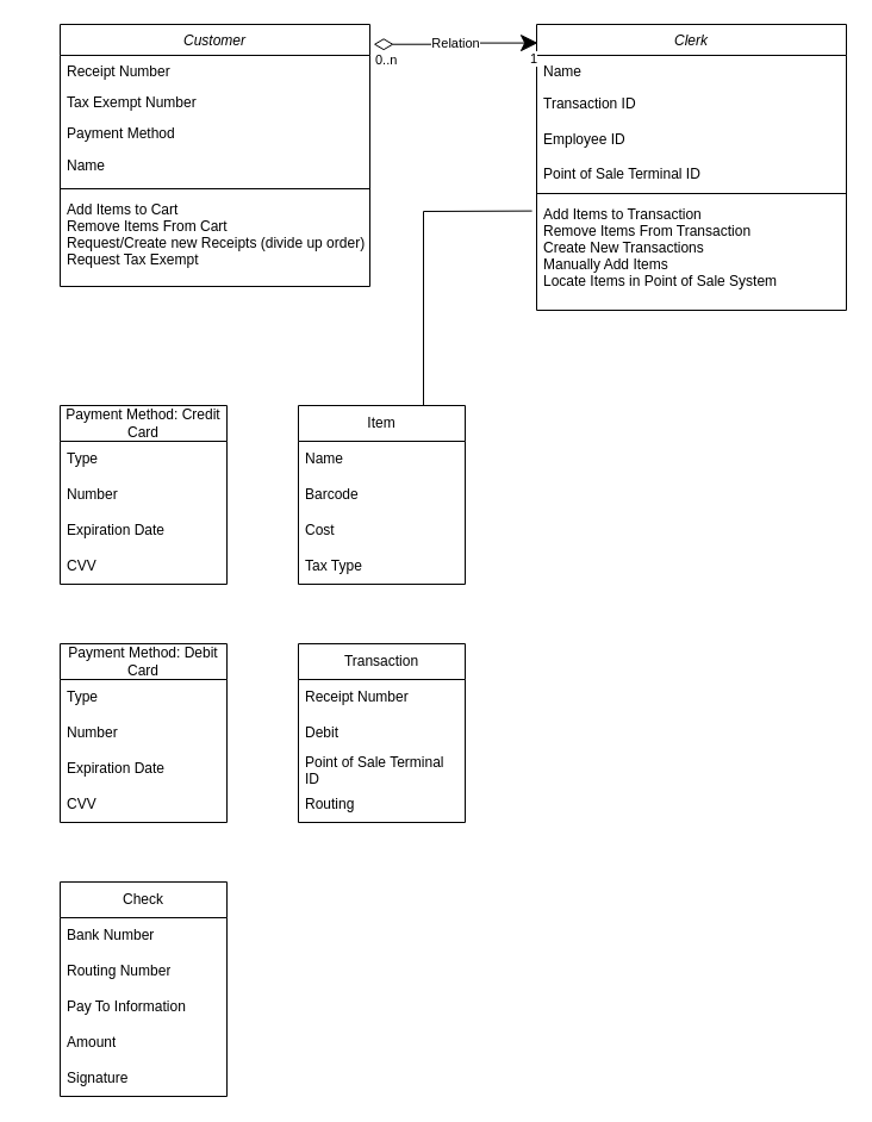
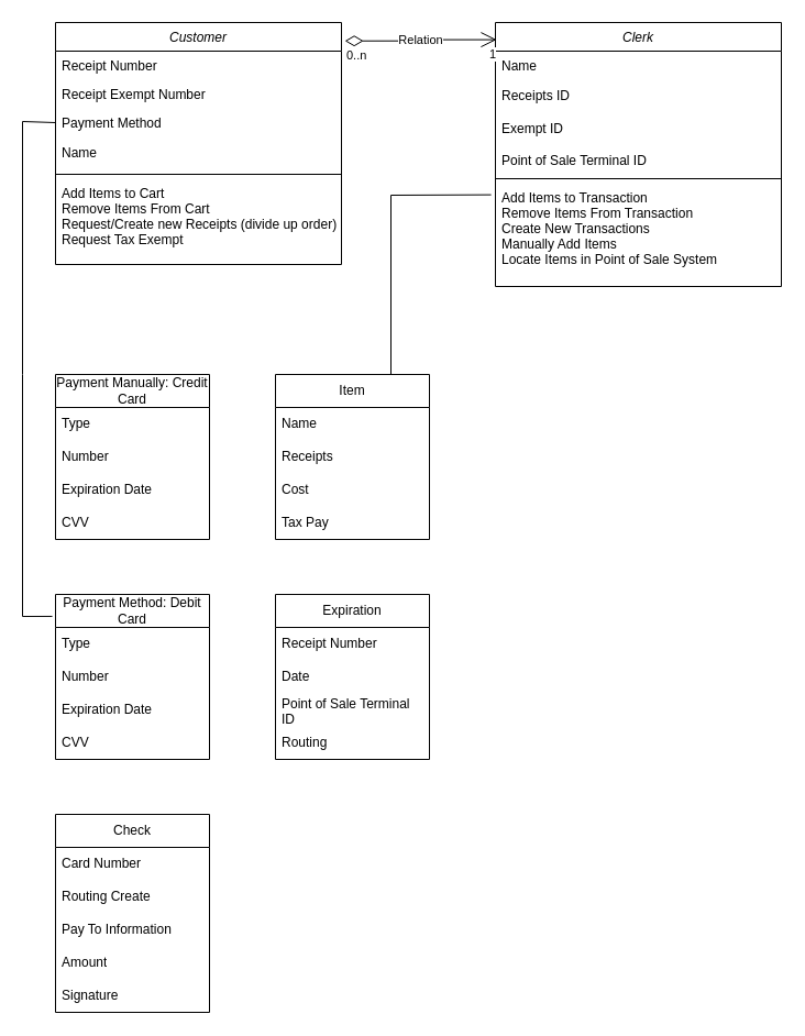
  <mxCell id="0" />
  <mxCell id="1" parent="0" />
  <mxCell id="2" value="Customer" style="swimlane;fontStyle=2;align=center;verticalAlign=top;childLayout=stackLayout;horizontal=1;startSize=26;horizontalStack=0;resizeParent=1;resizeLast=0;collapsible=1;marginBottom=0;rounded=0;shadow=0;strokeWidth=1;" vertex="1" parent="1"><mxGeometry x="50" y="20" width="260" height="220" as="geometry"><mxRectangle x="230" y="140" width="160" height="26" as="alternateBounds" /></mxGeometry></mxCell>
  <mxCell id="3" value="Receipt Number  " style="text;align=left;verticalAlign=top;spacingLeft=4;spacingRight=4;overflow=hidden;rotatable=0;points=[[0,0.5],[1,0.5]];portConstraint=eastwest;" vertex="1" parent="2"><mxGeometry y="26" width="260" height="26" as="geometry" /></mxCell>
- <mxCell id="4" value="Tax Exempt Number&#10;" style="text;align=left;verticalAlign=top;spacingLeft=4;spacingRight=4;overflow=hidden;rotatable=0;points=[[0,0.5],[1,0.5]];portConstraint=eastwest;rounded=0;shadow=0;html=0;" vertex="1" parent="2"><mxGeometry y="52" width="260" height="26" as="geometry" /></mxCell>
+ <mxCell id="4" value="Receipt Exempt Number&#10;" style="text;align=left;verticalAlign=top;spacingLeft=4;spacingRight=4;overflow=hidden;rotatable=0;points=[[0,0.5],[1,0.5]];portConstraint=eastwest;rounded=0;shadow=0;html=0;" vertex="1" parent="2"><mxGeometry y="52" width="260" height="26" as="geometry" /></mxCell>
  <mxCell id="5" value="Payment Method" style="text;align=left;verticalAlign=top;spacingLeft=4;spacingRight=4;overflow=hidden;rotatable=0;points=[[0,0.5],[1,0.5]];portConstraint=eastwest;rounded=0;shadow=0;html=0;" vertex="1" parent="2"><mxGeometry y="78" width="260" height="26" as="geometry" /></mxCell>
  <mxCell id="6" value="Name" style="text;strokeColor=none;fillColor=none;align=left;verticalAlign=middle;spacingLeft=4;spacingRight=4;overflow=hidden;points=[[0,0.5],[1,0.5]];portConstraint=eastwest;rotatable=0;whiteSpace=wrap;html=1;" vertex="1" parent="2"><mxGeometry y="104" width="260" height="30" as="geometry" /></mxCell>
  <mxCell id="7" value="" style="line;html=1;strokeWidth=1;align=left;verticalAlign=middle;spacingTop=-1;spacingLeft=3;spacingRight=3;rotatable=0;labelPosition=right;points=[];portConstraint=eastwest;" vertex="1" parent="2"><mxGeometry y="134" width="260" height="8" as="geometry" /></mxCell>
  <mxCell id="8" value="Add Items to Cart&#10;Remove Items From Cart&#10;Request/Create new Receipts (divide up order)&#10;Request Tax Exempt" style="text;align=left;verticalAlign=top;spacingLeft=4;spacingRight=4;overflow=hidden;rotatable=0;points=[[0,0.5],[1,0.5]];portConstraint=eastwest;" vertex="1" parent="2"><mxGeometry y="142" width="260" height="78" as="geometry" /></mxCell>
  <mxCell id="9" value="Clerk" style="swimlane;fontStyle=2;align=center;verticalAlign=top;childLayout=stackLayout;horizontal=1;startSize=26;horizontalStack=0;resizeParent=1;resizeLast=0;collapsible=1;marginBottom=0;rounded=0;shadow=0;strokeWidth=1;" vertex="1" parent="1"><mxGeometry x="450" y="20" width="260" height="240" as="geometry"><mxRectangle x="230" y="140" width="160" height="26" as="alternateBounds" /></mxGeometry></mxCell>
  <mxCell id="10" value="Name" style="text;align=left;verticalAlign=top;spacingLeft=4;spacingRight=4;overflow=hidden;rotatable=0;points=[[0,0.5],[1,0.5]];portConstraint=eastwest;" vertex="1" parent="9"><mxGeometry y="26" width="260" height="26" as="geometry" /></mxCell>
- <mxCell id="11" value="Transaction ID" style="text;strokeColor=none;fillColor=none;align=left;verticalAlign=middle;spacingLeft=4;spacingRight=4;overflow=hidden;points=[[0,0.5],[1,0.5]];portConstraint=eastwest;rotatable=0;whiteSpace=wrap;html=1;" vertex="1" parent="9"><mxGeometry y="52" width="260" height="30" as="geometry" /></mxCell>
- <mxCell id="12" value="Employee ID" style="text;strokeColor=none;fillColor=none;align=left;verticalAlign=middle;spacingLeft=4;spacingRight=4;overflow=hidden;points=[[0,0.5],[1,0.5]];portConstraint=eastwest;rotatable=0;whiteSpace=wrap;html=1;" vertex="1" parent="9"><mxGeometry y="82" width="260" height="30" as="geometry" /></mxCell>
+ <mxCell id="11" value="Receipts ID" style="text;strokeColor=none;fillColor=none;align=left;verticalAlign=middle;spacingLeft=4;spacingRight=4;overflow=hidden;points=[[0,0.5],[1,0.5]];portConstraint=eastwest;rotatable=0;whiteSpace=wrap;html=1;" vertex="1" parent="9"><mxGeometry y="52" width="260" height="30" as="geometry" /></mxCell>
+ <mxCell id="12" value="Exempt ID" style="text;strokeColor=none;fillColor=none;align=left;verticalAlign=middle;spacingLeft=4;spacingRight=4;overflow=hidden;points=[[0,0.5],[1,0.5]];portConstraint=eastwest;rotatable=0;whiteSpace=wrap;html=1;" vertex="1" parent="9"><mxGeometry y="82" width="260" height="30" as="geometry" /></mxCell>
  <mxCell id="13" value="Point of Sale Terminal ID" style="text;align=left;verticalAlign=top;spacingLeft=4;spacingRight=4;overflow=hidden;rotatable=0;points=[[0,0.5],[1,0.5]];portConstraint=eastwest;rounded=0;shadow=0;html=0;" vertex="1" parent="9"><mxGeometry y="112" width="260" height="26" as="geometry" /></mxCell>
  <mxCell id="14" value="" style="line;html=1;strokeWidth=1;align=left;verticalAlign=middle;spacingTop=-1;spacingLeft=3;spacingRight=3;rotatable=0;labelPosition=right;points=[];portConstraint=eastwest;" vertex="1" parent="9"><mxGeometry y="138" width="260" height="8" as="geometry" /></mxCell>
  <mxCell id="15" value="Add Items to Transaction&#10;Remove Items From Transaction&#10;Create New Transactions&#10;Manually Add Items&#10;Locate Items in Point of Sale System" style="text;align=left;verticalAlign=top;spacingLeft=4;spacingRight=4;overflow=hidden;rotatable=0;points=[[0,0.5],[1,0.5]];portConstraint=eastwest;" vertex="1" parent="9"><mxGeometry y="146" width="260" height="94" as="geometry" /></mxCell>
- <mxCell id="16" value="Relation" style="endArrow=classic;html=1;endSize=12;startArrow=diamondThin;startSize=14;startFill=0;edgeStyle=orthogonalEdgeStyle;rounded=0;exitX=1.012;exitY=0.076;exitDx=0;exitDy=0;exitPerimeter=0;entryX=0.004;entryY=0.065;entryDx=0;entryDy=0;entryPerimeter=0;" edge="1" parent="1" source="2" target="9"><mxGeometry relative="1" as="geometry"><mxPoint x="320" y="250" as="sourcePoint" /><mxPoint x="480" y="250" as="targetPoint" /></mxGeometry></mxCell>
+ <mxCell id="16" value="Relation" style="endArrow=open;html=1;endSize=12;startArrow=diamondThin;startSize=14;startFill=0;edgeStyle=orthogonalEdgeStyle;rounded=0;exitX=1.012;exitY=0.076;exitDx=0;exitDy=0;exitPerimeter=0;entryX=0.004;entryY=0.065;entryDx=0;entryDy=0;entryPerimeter=0;" edge="1" parent="1" source="2" target="9"><mxGeometry relative="1" as="geometry"><mxPoint x="320" y="250" as="sourcePoint" /><mxPoint x="480" y="250" as="targetPoint" /></mxGeometry></mxCell>
  <mxCell id="17" value="0..n" style="edgeLabel;resizable=0;html=1;align=left;verticalAlign=top;" connectable="0" vertex="1" parent="16"><mxGeometry x="-1" relative="1" as="geometry" /></mxCell>
  <mxCell id="18" value="1" style="edgeLabel;resizable=0;html=1;align=right;verticalAlign=top;" connectable="0" vertex="1" parent="16"><mxGeometry x="1" relative="1" as="geometry" /></mxCell>
- <mxCell id="19" value="Payment Method: Credit Card" style="swimlane;fontStyle=0;childLayout=stackLayout;horizontal=1;startSize=30;horizontalStack=0;resizeParent=1;resizeParentMax=0;resizeLast=0;collapsible=1;marginBottom=0;whiteSpace=wrap;html=1;" vertex="1" parent="1"><mxGeometry x="50" y="340" width="140" height="150" as="geometry" /></mxCell>
+ <mxCell id="19" value="Payment Manually: Credit Card" style="swimlane;fontStyle=0;childLayout=stackLayout;horizontal=1;startSize=30;horizontalStack=0;resizeParent=1;resizeParentMax=0;resizeLast=0;collapsible=1;marginBottom=0;whiteSpace=wrap;html=1;" vertex="1" parent="1"><mxGeometry x="50" y="340" width="140" height="150" as="geometry" /></mxCell>
  <mxCell id="20" value="Type" style="text;strokeColor=none;fillColor=none;align=left;verticalAlign=middle;spacingLeft=4;spacingRight=4;overflow=hidden;points=[[0,0.5],[1,0.5]];portConstraint=eastwest;rotatable=0;whiteSpace=wrap;html=1;" vertex="1" parent="19"><mxGeometry y="30" width="140" height="30" as="geometry" /></mxCell>
  <mxCell id="21" value="Number" style="text;strokeColor=none;fillColor=none;align=left;verticalAlign=middle;spacingLeft=4;spacingRight=4;overflow=hidden;points=[[0,0.5],[1,0.5]];portConstraint=eastwest;rotatable=0;whiteSpace=wrap;html=1;" vertex="1" parent="19"><mxGeometry y="60" width="140" height="30" as="geometry" /></mxCell>
  <mxCell id="22" value="Expiration Date" style="text;strokeColor=none;fillColor=none;align=left;verticalAlign=middle;spacingLeft=4;spacingRight=4;overflow=hidden;points=[[0,0.5],[1,0.5]];portConstraint=eastwest;rotatable=0;whiteSpace=wrap;html=1;" vertex="1" parent="19"><mxGeometry y="90" width="140" height="30" as="geometry" /></mxCell>
  <mxCell id="23" value="CVV" style="text;strokeColor=none;fillColor=none;align=left;verticalAlign=middle;spacingLeft=4;spacingRight=4;overflow=hidden;points=[[0,0.5],[1,0.5]];portConstraint=eastwest;rotatable=0;whiteSpace=wrap;html=1;" vertex="1" parent="19"><mxGeometry y="120" width="140" height="30" as="geometry" /></mxCell>
  <mxCell id="24" value="Payment Method: Debit Card" style="swimlane;fontStyle=0;childLayout=stackLayout;horizontal=1;startSize=30;horizontalStack=0;resizeParent=1;resizeParentMax=0;resizeLast=0;collapsible=1;marginBottom=0;whiteSpace=wrap;html=1;" vertex="1" parent="1"><mxGeometry x="50" y="540" width="140" height="150" as="geometry" /></mxCell>
  <mxCell id="25" value="Type" style="text;strokeColor=none;fillColor=none;align=left;verticalAlign=middle;spacingLeft=4;spacingRight=4;overflow=hidden;points=[[0,0.5],[1,0.5]];portConstraint=eastwest;rotatable=0;whiteSpace=wrap;html=1;" vertex="1" parent="24"><mxGeometry y="30" width="140" height="30" as="geometry" /></mxCell>
  <mxCell id="26" value="Number" style="text;strokeColor=none;fillColor=none;align=left;verticalAlign=middle;spacingLeft=4;spacingRight=4;overflow=hidden;points=[[0,0.5],[1,0.5]];portConstraint=eastwest;rotatable=0;whiteSpace=wrap;html=1;" vertex="1" parent="24"><mxGeometry y="60" width="140" height="30" as="geometry" /></mxCell>
  <mxCell id="27" value="Expiration Date" style="text;strokeColor=none;fillColor=none;align=left;verticalAlign=middle;spacingLeft=4;spacingRight=4;overflow=hidden;points=[[0,0.5],[1,0.5]];portConstraint=eastwest;rotatable=0;whiteSpace=wrap;html=1;" vertex="1" parent="24"><mxGeometry y="90" width="140" height="30" as="geometry" /></mxCell>
  <mxCell id="28" value="CVV" style="text;strokeColor=none;fillColor=none;align=left;verticalAlign=middle;spacingLeft=4;spacingRight=4;overflow=hidden;points=[[0,0.5],[1,0.5]];portConstraint=eastwest;rotatable=0;whiteSpace=wrap;html=1;" vertex="1" parent="24"><mxGeometry y="120" width="140" height="30" as="geometry" /></mxCell>
  <mxCell id="29" value="Check" style="swimlane;fontStyle=0;childLayout=stackLayout;horizontal=1;startSize=30;horizontalStack=0;resizeParent=1;resizeParentMax=0;resizeLast=0;collapsible=1;marginBottom=0;whiteSpace=wrap;html=1;" vertex="1" parent="1"><mxGeometry x="50" y="740" width="140" height="180" as="geometry" /></mxCell>
- <mxCell id="30" value="Bank Number" style="text;strokeColor=none;fillColor=none;align=left;verticalAlign=middle;spacingLeft=4;spacingRight=4;overflow=hidden;points=[[0,0.5],[1,0.5]];portConstraint=eastwest;rotatable=0;whiteSpace=wrap;html=1;" vertex="1" parent="29"><mxGeometry y="30" width="140" height="30" as="geometry" /></mxCell>
- <mxCell id="31" value="Routing Number" style="text;strokeColor=none;fillColor=none;align=left;verticalAlign=middle;spacingLeft=4;spacingRight=4;overflow=hidden;points=[[0,0.5],[1,0.5]];portConstraint=eastwest;rotatable=0;whiteSpace=wrap;html=1;" vertex="1" parent="29"><mxGeometry y="60" width="140" height="30" as="geometry" /></mxCell>
+ <mxCell id="30" value="Card Number" style="text;strokeColor=none;fillColor=none;align=left;verticalAlign=middle;spacingLeft=4;spacingRight=4;overflow=hidden;points=[[0,0.5],[1,0.5]];portConstraint=eastwest;rotatable=0;whiteSpace=wrap;html=1;" vertex="1" parent="29"><mxGeometry y="30" width="140" height="30" as="geometry" /></mxCell>
+ <mxCell id="31" value="Routing Create" style="text;strokeColor=none;fillColor=none;align=left;verticalAlign=middle;spacingLeft=4;spacingRight=4;overflow=hidden;points=[[0,0.5],[1,0.5]];portConstraint=eastwest;rotatable=0;whiteSpace=wrap;html=1;" vertex="1" parent="29"><mxGeometry y="60" width="140" height="30" as="geometry" /></mxCell>
  <mxCell id="32" value="Pay To Information" style="text;strokeColor=none;fillColor=none;align=left;verticalAlign=middle;spacingLeft=4;spacingRight=4;overflow=hidden;points=[[0,0.5],[1,0.5]];portConstraint=eastwest;rotatable=0;whiteSpace=wrap;html=1;" vertex="1" parent="29"><mxGeometry y="90" width="140" height="30" as="geometry" /></mxCell>
  <mxCell id="33" value="Amount" style="text;strokeColor=none;fillColor=none;align=left;verticalAlign=middle;spacingLeft=4;spacingRight=4;overflow=hidden;points=[[0,0.5],[1,0.5]];portConstraint=eastwest;rotatable=0;whiteSpace=wrap;html=1;" vertex="1" parent="29"><mxGeometry y="120" width="140" height="30" as="geometry" /></mxCell>
  <mxCell id="34" value="Signature" style="text;strokeColor=none;fillColor=none;align=left;verticalAlign=middle;spacingLeft=4;spacingRight=4;overflow=hidden;points=[[0,0.5],[1,0.5]];portConstraint=eastwest;rotatable=0;whiteSpace=wrap;html=1;" vertex="1" parent="29"><mxGeometry y="150" width="140" height="30" as="geometry" /></mxCell>
  <mxCell id="35" value="Item" style="swimlane;fontStyle=0;childLayout=stackLayout;horizontal=1;startSize=30;horizontalStack=0;resizeParent=1;resizeParentMax=0;resizeLast=0;collapsible=1;marginBottom=0;whiteSpace=wrap;html=1;" vertex="1" parent="1"><mxGeometry x="250" y="340" width="140" height="150" as="geometry" /></mxCell>
  <mxCell id="36" value="Name" style="text;strokeColor=none;fillColor=none;align=left;verticalAlign=middle;spacingLeft=4;spacingRight=4;overflow=hidden;points=[[0,0.5],[1,0.5]];portConstraint=eastwest;rotatable=0;whiteSpace=wrap;html=1;" vertex="1" parent="35"><mxGeometry y="30" width="140" height="30" as="geometry" /></mxCell>
- <mxCell id="37" value="Barcode" style="text;strokeColor=none;fillColor=none;align=left;verticalAlign=middle;spacingLeft=4;spacingRight=4;overflow=hidden;points=[[0,0.5],[1,0.5]];portConstraint=eastwest;rotatable=0;whiteSpace=wrap;html=1;" vertex="1" parent="35"><mxGeometry y="60" width="140" height="30" as="geometry" /></mxCell>
+ <mxCell id="37" value="Receipts" style="text;strokeColor=none;fillColor=none;align=left;verticalAlign=middle;spacingLeft=4;spacingRight=4;overflow=hidden;points=[[0,0.5],[1,0.5]];portConstraint=eastwest;rotatable=0;whiteSpace=wrap;html=1;" vertex="1" parent="35"><mxGeometry y="60" width="140" height="30" as="geometry" /></mxCell>
  <mxCell id="38" value="Cost" style="text;strokeColor=none;fillColor=none;align=left;verticalAlign=middle;spacingLeft=4;spacingRight=4;overflow=hidden;points=[[0,0.5],[1,0.5]];portConstraint=eastwest;rotatable=0;whiteSpace=wrap;html=1;" vertex="1" parent="35"><mxGeometry y="90" width="140" height="30" as="geometry" /></mxCell>
- <mxCell id="39" value="Tax Type" style="text;strokeColor=none;fillColor=none;align=left;verticalAlign=middle;spacingLeft=4;spacingRight=4;overflow=hidden;points=[[0,0.5],[1,0.5]];portConstraint=eastwest;rotatable=0;whiteSpace=wrap;html=1;" vertex="1" parent="35"><mxGeometry y="120" width="140" height="30" as="geometry" /></mxCell>
+ <mxCell id="39" value="Tax Pay" style="text;strokeColor=none;fillColor=none;align=left;verticalAlign=middle;spacingLeft=4;spacingRight=4;overflow=hidden;points=[[0,0.5],[1,0.5]];portConstraint=eastwest;rotatable=0;whiteSpace=wrap;html=1;" vertex="1" parent="35"><mxGeometry y="120" width="140" height="30" as="geometry" /></mxCell>
+ <mxCell id="40" value="" style="endArrow=none;html=1;rounded=0;entryX=0;entryY=0.5;entryDx=0;entryDy=0;exitX=-0.021;exitY=0.133;exitDx=0;exitDy=0;exitPerimeter=0;" edge="1" parent="1" source="24" target="5"><mxGeometry width="50" height="50" relative="1" as="geometry"><mxPoint x="300" y="410" as="sourcePoint" /><mxPoint x="350" y="360" as="targetPoint" /><Array as="points"><mxPoint x="20" y="560" /><mxPoint x="20" y="340" /><mxPoint x="20" y="110" /></Array></mxGeometry></mxCell>
  <mxCell id="41" value="" style="endArrow=none;html=1;rounded=0;entryX=-0.015;entryY=0.113;entryDx=0;entryDy=0;entryPerimeter=0;exitX=0.75;exitY=0;exitDx=0;exitDy=0;" edge="1" parent="1" source="35" target="15"><mxGeometry width="50" height="50" relative="1" as="geometry"><mxPoint x="300" y="320" as="sourcePoint" /><mxPoint x="350" y="270" as="targetPoint" /><Array as="points"><mxPoint x="355" y="177" /></Array></mxGeometry></mxCell>
- <mxCell id="42" value="Transaction" style="swimlane;fontStyle=0;childLayout=stackLayout;horizontal=1;startSize=30;horizontalStack=0;resizeParent=1;resizeParentMax=0;resizeLast=0;collapsible=1;marginBottom=0;whiteSpace=wrap;html=1;" vertex="1" parent="1"><mxGeometry x="250" y="540" width="140" height="150" as="geometry" /></mxCell>
+ <mxCell id="42" value="Expiration" style="swimlane;fontStyle=0;childLayout=stackLayout;horizontal=1;startSize=30;horizontalStack=0;resizeParent=1;resizeParentMax=0;resizeLast=0;collapsible=1;marginBottom=0;whiteSpace=wrap;html=1;" vertex="1" parent="1"><mxGeometry x="250" y="540" width="140" height="150" as="geometry" /></mxCell>
  <mxCell id="43" value="Receipt Number" style="text;strokeColor=none;fillColor=none;align=left;verticalAlign=middle;spacingLeft=4;spacingRight=4;overflow=hidden;points=[[0,0.5],[1,0.5]];portConstraint=eastwest;rotatable=0;whiteSpace=wrap;html=1;" vertex="1" parent="42"><mxGeometry y="30" width="140" height="30" as="geometry" /></mxCell>
- <mxCell id="44" value="Debit" style="text;strokeColor=none;fillColor=none;align=left;verticalAlign=middle;spacingLeft=4;spacingRight=4;overflow=hidden;points=[[0,0.5],[1,0.5]];portConstraint=eastwest;rotatable=0;whiteSpace=wrap;html=1;" vertex="1" parent="42"><mxGeometry y="60" width="140" height="30" as="geometry" /></mxCell>
+ <mxCell id="44" value="Date" style="text;strokeColor=none;fillColor=none;align=left;verticalAlign=middle;spacingLeft=4;spacingRight=4;overflow=hidden;points=[[0,0.5],[1,0.5]];portConstraint=eastwest;rotatable=0;whiteSpace=wrap;html=1;" vertex="1" parent="42"><mxGeometry y="60" width="140" height="30" as="geometry" /></mxCell>
  <mxCell id="45" value="Point of Sale Terminal ID" style="text;strokeColor=none;fillColor=none;align=left;verticalAlign=middle;spacingLeft=4;spacingRight=4;overflow=hidden;points=[[0,0.5],[1,0.5]];portConstraint=eastwest;rotatable=0;whiteSpace=wrap;html=1;" vertex="1" parent="42"><mxGeometry y="90" width="140" height="30" as="geometry" /></mxCell>
  <mxCell id="46" value="Routing" style="text;strokeColor=none;fillColor=none;align=left;verticalAlign=middle;spacingLeft=4;spacingRight=4;overflow=hidden;points=[[0,0.5],[1,0.5]];portConstraint=eastwest;rotatable=0;whiteSpace=wrap;html=1;" vertex="1" parent="42"><mxGeometry y="120" width="140" height="30" as="geometry" /></mxCell>
